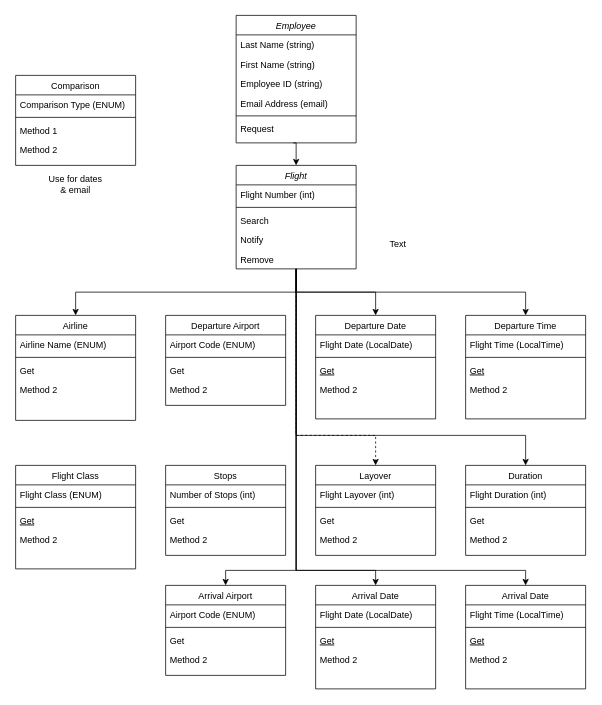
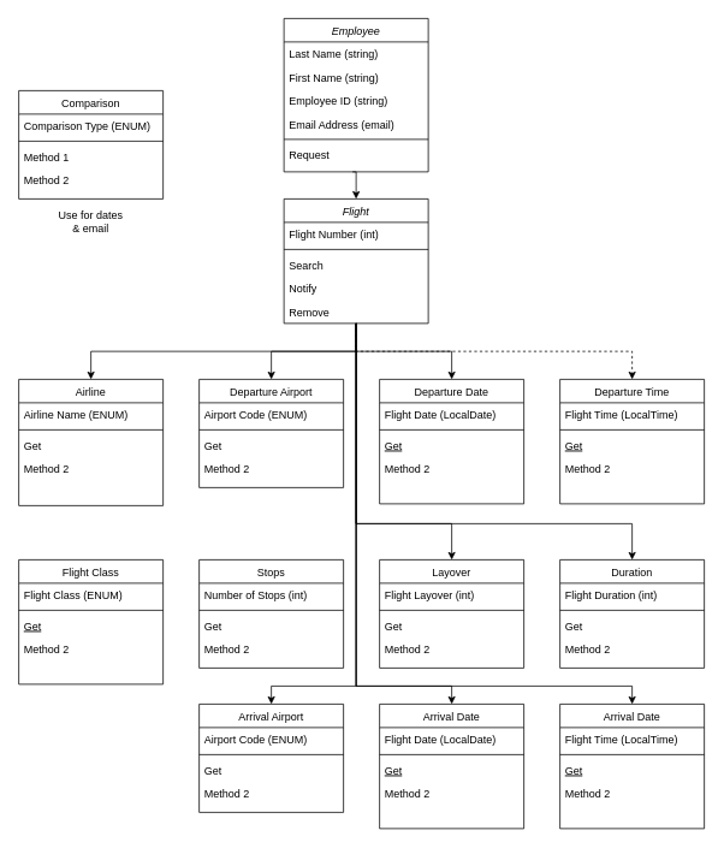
  <mxCell id="0" />
  <mxCell id="1" parent="0" />
  <mxCell id="2" style="edgeStyle=orthogonalEdgeStyle;rounded=0;orthogonalLoop=1;jettySize=auto;html=1;exitX=0.5;exitY=1;exitDx=0;exitDy=0;entryX=0.5;entryY=0;entryDx=0;entryDy=0;" parent="1" source="11" target="27" edge="1"><mxGeometry relative="1" as="geometry" /></mxCell>
+ <mxCell id="3" style="edgeStyle=orthogonalEdgeStyle;rounded=0;orthogonalLoop=1;jettySize=auto;html=1;exitX=0.5;exitY=1;exitDx=0;exitDy=0;entryX=0.5;entryY=0;entryDx=0;entryDy=0;" parent="1" source="11" target="22" edge="1"><mxGeometry relative="1" as="geometry" /></mxCell>
  <mxCell id="4" style="edgeStyle=orthogonalEdgeStyle;rounded=0;orthogonalLoop=1;jettySize=auto;html=1;entryX=0.5;entryY=0;entryDx=0;entryDy=0;exitX=0.5;exitY=1;exitDx=0;exitDy=0;" parent="1" source="11" target="17" edge="1"><mxGeometry relative="1" as="geometry"><mxPoint x="570" y="370" as="sourcePoint" /></mxGeometry></mxCell>
- <mxCell id="5" style="edgeStyle=orthogonalEdgeStyle;rounded=0;orthogonalLoop=1;jettySize=auto;html=1;exitX=0.5;exitY=1;exitDx=0;exitDy=0;entryX=0.5;entryY=0;entryDx=0;entryDy=0;" parent="1" source="11" target="39" edge="1"><mxGeometry relative="1" as="geometry" /></mxCell>
- <mxCell id="6" style="edgeStyle=orthogonalEdgeStyle;rounded=0;orthogonalLoop=1;jettySize=auto;html=1;exitX=0.5;exitY=1;exitDx=0;exitDy=0;dashed=1;" parent="1" source="11" target="54" edge="1"><mxGeometry relative="1" as="geometry"><Array as="points"><mxPoint x="394" y="580" /><mxPoint x="500" y="580" /></Array></mxGeometry></mxCell>
+ <mxCell id="5" style="edgeStyle=orthogonalEdgeStyle;rounded=0;orthogonalLoop=1;jettySize=auto;html=1;exitX=0.5;exitY=1;exitDx=0;exitDy=0;entryX=0.5;entryY=0;entryDx=0;entryDy=0;dashed=1;" parent="1" source="11" target="39" edge="1"><mxGeometry relative="1" as="geometry" /></mxCell>
+ <mxCell id="6" style="edgeStyle=orthogonalEdgeStyle;rounded=0;orthogonalLoop=1;jettySize=auto;html=1;exitX=0.5;exitY=1;exitDx=0;exitDy=0;" parent="1" source="11" target="54" edge="1"><mxGeometry relative="1" as="geometry"><Array as="points"><mxPoint x="394" y="580" /><mxPoint x="500" y="580" /></Array></mxGeometry></mxCell>
  <mxCell id="7" style="edgeStyle=orthogonalEdgeStyle;rounded=0;orthogonalLoop=1;jettySize=auto;html=1;exitX=0.5;exitY=1;exitDx=0;exitDy=0;" parent="1" source="11" target="49" edge="1"><mxGeometry relative="1" as="geometry"><Array as="points"><mxPoint x="394" y="580" /><mxPoint x="700" y="580" /></Array></mxGeometry></mxCell>
  <mxCell id="8" style="edgeStyle=orthogonalEdgeStyle;rounded=0;orthogonalLoop=1;jettySize=auto;html=1;exitX=0.5;exitY=1;exitDx=0;exitDy=0;entryX=0.5;entryY=0;entryDx=0;entryDy=0;" parent="1" source="11" target="69" edge="1"><mxGeometry relative="1" as="geometry"><Array as="points"><mxPoint x="394" y="760" /><mxPoint x="300" y="760" /></Array></mxGeometry></mxCell>
  <mxCell id="9" style="edgeStyle=orthogonalEdgeStyle;rounded=0;orthogonalLoop=1;jettySize=auto;html=1;exitX=0.5;exitY=1;exitDx=0;exitDy=0;entryX=0.5;entryY=0;entryDx=0;entryDy=0;" parent="1" source="11" target="74" edge="1"><mxGeometry relative="1" as="geometry"><Array as="points"><mxPoint x="394" y="760" /><mxPoint x="500" y="760" /></Array></mxGeometry></mxCell>
  <mxCell id="10" style="edgeStyle=orthogonalEdgeStyle;rounded=0;orthogonalLoop=1;jettySize=auto;html=1;exitX=0.5;exitY=1;exitDx=0;exitDy=0;" parent="1" source="11" target="79" edge="1"><mxGeometry relative="1" as="geometry"><Array as="points"><mxPoint x="394" y="760" /><mxPoint x="700" y="760" /></Array></mxGeometry></mxCell>
  <mxCell id="11" value="Flight" style="swimlane;fontStyle=2;align=center;verticalAlign=top;childLayout=stackLayout;horizontal=1;startSize=26;horizontalStack=0;resizeParent=1;resizeLast=0;collapsible=1;marginBottom=0;rounded=0;shadow=0;strokeWidth=1;" parent="1" vertex="1"><mxGeometry x="314" y="220" width="160" height="138" as="geometry"><mxRectangle x="230" y="140" width="160" height="26" as="alternateBounds" /></mxGeometry></mxCell>
  <mxCell id="12" value="Flight Number (int)" style="text;align=left;verticalAlign=top;spacingLeft=4;spacingRight=4;overflow=hidden;rotatable=0;points=[[0,0.5],[1,0.5]];portConstraint=eastwest;" parent="11" vertex="1"><mxGeometry y="26" width="160" height="26" as="geometry" /></mxCell>
  <mxCell id="13" value="" style="line;html=1;strokeWidth=1;align=left;verticalAlign=middle;spacingTop=-1;spacingLeft=3;spacingRight=3;rotatable=0;labelPosition=right;points=[];portConstraint=eastwest;" parent="11" vertex="1"><mxGeometry y="52" width="160" height="8" as="geometry" /></mxCell>
  <mxCell id="14" value="Search" style="text;align=left;verticalAlign=top;spacingLeft=4;spacingRight=4;overflow=hidden;rotatable=0;points=[[0,0.5],[1,0.5]];portConstraint=eastwest;" parent="11" vertex="1"><mxGeometry y="60" width="160" height="26" as="geometry" /></mxCell>
  <mxCell id="15" value="Notify" style="text;align=left;verticalAlign=top;spacingLeft=4;spacingRight=4;overflow=hidden;rotatable=0;points=[[0,0.5],[1,0.5]];portConstraint=eastwest;" vertex="1" parent="11"><mxGeometry y="86" width="160" height="26" as="geometry" /></mxCell>
  <mxCell id="16" value="Remove" style="text;align=left;verticalAlign=top;spacingLeft=4;spacingRight=4;overflow=hidden;rotatable=0;points=[[0,0.5],[1,0.5]];portConstraint=eastwest;" vertex="1" parent="11"><mxGeometry y="112" width="160" height="26" as="geometry" /></mxCell>
  <mxCell id="17" value="Departure Date" style="swimlane;fontStyle=0;align=center;verticalAlign=top;childLayout=stackLayout;horizontal=1;startSize=26;horizontalStack=0;resizeParent=1;resizeLast=0;collapsible=1;marginBottom=0;rounded=0;shadow=0;strokeWidth=1;" parent="1" vertex="1"><mxGeometry x="420" y="420" width="160" height="138" as="geometry"><mxRectangle x="130" y="380" width="160" height="26" as="alternateBounds" /></mxGeometry></mxCell>
  <mxCell id="18" value="Flight Date (LocalDate)" style="text;align=left;verticalAlign=top;spacingLeft=4;spacingRight=4;overflow=hidden;rotatable=0;points=[[0,0.5],[1,0.5]];portConstraint=eastwest;" parent="17" vertex="1"><mxGeometry y="26" width="160" height="26" as="geometry" /></mxCell>
  <mxCell id="19" value="" style="line;html=1;strokeWidth=1;align=left;verticalAlign=middle;spacingTop=-1;spacingLeft=3;spacingRight=3;rotatable=0;labelPosition=right;points=[];portConstraint=eastwest;" parent="17" vertex="1"><mxGeometry y="52" width="160" height="8" as="geometry" /></mxCell>
  <mxCell id="20" value="Get" style="text;align=left;verticalAlign=top;spacingLeft=4;spacingRight=4;overflow=hidden;rotatable=0;points=[[0,0.5],[1,0.5]];portConstraint=eastwest;fontStyle=4" parent="17" vertex="1"><mxGeometry y="60" width="160" height="26" as="geometry" /></mxCell>
  <mxCell id="21" value="Method 2" style="text;align=left;verticalAlign=top;spacingLeft=4;spacingRight=4;overflow=hidden;rotatable=0;points=[[0,0.5],[1,0.5]];portConstraint=eastwest;" parent="17" vertex="1"><mxGeometry y="86" width="160" height="26" as="geometry" /></mxCell>
  <mxCell id="22" value="Departure Airport" style="swimlane;fontStyle=0;align=center;verticalAlign=top;childLayout=stackLayout;horizontal=1;startSize=26;horizontalStack=0;resizeParent=1;resizeLast=0;collapsible=1;marginBottom=0;rounded=0;shadow=0;strokeWidth=1;" parent="1" vertex="1"><mxGeometry x="220" y="420" width="160" height="120" as="geometry"><mxRectangle x="340" y="380" width="170" height="26" as="alternateBounds" /></mxGeometry></mxCell>
  <mxCell id="23" value="Airport Code (ENUM)" style="text;align=left;verticalAlign=top;spacingLeft=4;spacingRight=4;overflow=hidden;rotatable=0;points=[[0,0.5],[1,0.5]];portConstraint=eastwest;" parent="22" vertex="1"><mxGeometry y="26" width="160" height="26" as="geometry" /></mxCell>
  <mxCell id="24" value="" style="line;html=1;strokeWidth=1;align=left;verticalAlign=middle;spacingTop=-1;spacingLeft=3;spacingRight=3;rotatable=0;labelPosition=right;points=[];portConstraint=eastwest;" parent="22" vertex="1"><mxGeometry y="52" width="160" height="8" as="geometry" /></mxCell>
  <mxCell id="25" value="Get" style="text;align=left;verticalAlign=top;spacingLeft=4;spacingRight=4;overflow=hidden;rotatable=0;points=[[0,0.5],[1,0.5]];portConstraint=eastwest;" parent="22" vertex="1"><mxGeometry y="60" width="160" height="26" as="geometry" /></mxCell>
  <mxCell id="26" value="Method 2" style="text;align=left;verticalAlign=top;spacingLeft=4;spacingRight=4;overflow=hidden;rotatable=0;points=[[0,0.5],[1,0.5]];portConstraint=eastwest;" parent="22" vertex="1"><mxGeometry y="86" width="160" height="26" as="geometry" /></mxCell>
  <mxCell id="27" value="Airline" style="swimlane;fontStyle=0;align=center;verticalAlign=top;childLayout=stackLayout;horizontal=1;startSize=26;horizontalStack=0;resizeParent=1;resizeLast=0;collapsible=1;marginBottom=0;rounded=0;shadow=0;strokeWidth=1;" parent="1" vertex="1"><mxGeometry x="20" y="420" width="160" height="140" as="geometry"><mxRectangle x="550" y="140" width="160" height="26" as="alternateBounds" /></mxGeometry></mxCell>
  <mxCell id="28" value="Airline Name (ENUM)" style="text;align=left;verticalAlign=top;spacingLeft=4;spacingRight=4;overflow=hidden;rotatable=0;points=[[0,0.5],[1,0.5]];portConstraint=eastwest;" parent="27" vertex="1"><mxGeometry y="26" width="160" height="26" as="geometry" /></mxCell>
  <mxCell id="29" value="" style="line;html=1;strokeWidth=1;align=left;verticalAlign=middle;spacingTop=-1;spacingLeft=3;spacingRight=3;rotatable=0;labelPosition=right;points=[];portConstraint=eastwest;" parent="27" vertex="1"><mxGeometry y="52" width="160" height="8" as="geometry" /></mxCell>
  <mxCell id="30" value="Get" style="text;align=left;verticalAlign=top;spacingLeft=4;spacingRight=4;overflow=hidden;rotatable=0;points=[[0,0.5],[1,0.5]];portConstraint=eastwest;" parent="27" vertex="1"><mxGeometry y="60" width="160" height="26" as="geometry" /></mxCell>
  <mxCell id="31" value="Method 2" style="text;align=left;verticalAlign=top;spacingLeft=4;spacingRight=4;overflow=hidden;rotatable=0;points=[[0,0.5],[1,0.5]];portConstraint=eastwest;" parent="27" vertex="1"><mxGeometry y="86" width="160" height="26" as="geometry" /></mxCell>
  <mxCell id="32" value="Employee" style="swimlane;fontStyle=2;align=center;verticalAlign=top;childLayout=stackLayout;horizontal=1;startSize=26;horizontalStack=0;resizeParent=1;resizeLast=0;collapsible=1;marginBottom=0;rounded=0;shadow=0;strokeWidth=1;" parent="1" vertex="1"><mxGeometry x="314" y="20" width="160" height="170" as="geometry"><mxRectangle x="230" y="140" width="160" height="26" as="alternateBounds" /></mxGeometry></mxCell>
  <mxCell id="33" value="Last Name (string)" style="text;align=left;verticalAlign=top;spacingLeft=4;spacingRight=4;overflow=hidden;rotatable=0;points=[[0,0.5],[1,0.5]];portConstraint=eastwest;" parent="32" vertex="1"><mxGeometry y="26" width="160" height="26" as="geometry" /></mxCell>
  <mxCell id="34" value="First Name (string)" style="text;align=left;verticalAlign=top;spacingLeft=4;spacingRight=4;overflow=hidden;rotatable=0;points=[[0,0.5],[1,0.5]];portConstraint=eastwest;" parent="32" vertex="1"><mxGeometry y="52" width="160" height="26" as="geometry" /></mxCell>
  <mxCell id="35" value="Employee ID (string)" style="text;align=left;verticalAlign=top;spacingLeft=4;spacingRight=4;overflow=hidden;rotatable=0;points=[[0,0.5],[1,0.5]];portConstraint=eastwest;rounded=0;shadow=0;html=0;" parent="32" vertex="1"><mxGeometry y="78" width="160" height="26" as="geometry" /></mxCell>
  <mxCell id="36" value="Email Address (email)" style="text;align=left;verticalAlign=top;spacingLeft=4;spacingRight=4;overflow=hidden;rotatable=0;points=[[0,0.5],[1,0.5]];portConstraint=eastwest;rounded=0;shadow=0;html=0;" parent="32" vertex="1"><mxGeometry y="104" width="160" height="26" as="geometry" /></mxCell>
  <mxCell id="37" value="" style="line;html=1;strokeWidth=1;align=left;verticalAlign=middle;spacingTop=-1;spacingLeft=3;spacingRight=3;rotatable=0;labelPosition=right;points=[];portConstraint=eastwest;" parent="32" vertex="1"><mxGeometry y="130" width="160" height="8" as="geometry" /></mxCell>
  <mxCell id="38" value="Request" style="text;align=left;verticalAlign=top;spacingLeft=4;spacingRight=4;overflow=hidden;rotatable=0;points=[[0,0.5],[1,0.5]];portConstraint=eastwest;" parent="32" vertex="1"><mxGeometry y="138" width="160" height="32" as="geometry" /></mxCell>
  <mxCell id="39" value="Departure Time" style="swimlane;fontStyle=0;align=center;verticalAlign=top;childLayout=stackLayout;horizontal=1;startSize=26;horizontalStack=0;resizeParent=1;resizeLast=0;collapsible=1;marginBottom=0;rounded=0;shadow=0;strokeWidth=1;" parent="1" vertex="1"><mxGeometry x="620" y="420" width="160" height="138" as="geometry"><mxRectangle x="130" y="380" width="160" height="26" as="alternateBounds" /></mxGeometry></mxCell>
  <mxCell id="40" value="Flight Time (LocalTime)" style="text;align=left;verticalAlign=top;spacingLeft=4;spacingRight=4;overflow=hidden;rotatable=0;points=[[0,0.5],[1,0.5]];portConstraint=eastwest;" parent="39" vertex="1"><mxGeometry y="26" width="160" height="26" as="geometry" /></mxCell>
  <mxCell id="41" value="" style="line;html=1;strokeWidth=1;align=left;verticalAlign=middle;spacingTop=-1;spacingLeft=3;spacingRight=3;rotatable=0;labelPosition=right;points=[];portConstraint=eastwest;" parent="39" vertex="1"><mxGeometry y="52" width="160" height="8" as="geometry" /></mxCell>
  <mxCell id="42" value="Get" style="text;align=left;verticalAlign=top;spacingLeft=4;spacingRight=4;overflow=hidden;rotatable=0;points=[[0,0.5],[1,0.5]];portConstraint=eastwest;fontStyle=4" parent="39" vertex="1"><mxGeometry y="60" width="160" height="26" as="geometry" /></mxCell>
  <mxCell id="43" value="Method 2" style="text;align=left;verticalAlign=top;spacingLeft=4;spacingRight=4;overflow=hidden;rotatable=0;points=[[0,0.5],[1,0.5]];portConstraint=eastwest;" parent="39" vertex="1"><mxGeometry y="86" width="160" height="26" as="geometry" /></mxCell>
  <mxCell id="44" value="Flight Class" style="swimlane;fontStyle=0;align=center;verticalAlign=top;childLayout=stackLayout;horizontal=1;startSize=26;horizontalStack=0;resizeParent=1;resizeLast=0;collapsible=1;marginBottom=0;rounded=0;shadow=0;strokeWidth=1;" parent="1" vertex="1"><mxGeometry x="20" y="620" width="160" height="138" as="geometry"><mxRectangle x="130" y="380" width="160" height="26" as="alternateBounds" /></mxGeometry></mxCell>
  <mxCell id="45" value="Flight Class (ENUM)" style="text;align=left;verticalAlign=top;spacingLeft=4;spacingRight=4;overflow=hidden;rotatable=0;points=[[0,0.5],[1,0.5]];portConstraint=eastwest;" parent="44" vertex="1"><mxGeometry y="26" width="160" height="26" as="geometry" /></mxCell>
  <mxCell id="46" value="" style="line;html=1;strokeWidth=1;align=left;verticalAlign=middle;spacingTop=-1;spacingLeft=3;spacingRight=3;rotatable=0;labelPosition=right;points=[];portConstraint=eastwest;" parent="44" vertex="1"><mxGeometry y="52" width="160" height="8" as="geometry" /></mxCell>
  <mxCell id="47" value="Get" style="text;align=left;verticalAlign=top;spacingLeft=4;spacingRight=4;overflow=hidden;rotatable=0;points=[[0,0.5],[1,0.5]];portConstraint=eastwest;fontStyle=4" parent="44" vertex="1"><mxGeometry y="60" width="160" height="26" as="geometry" /></mxCell>
  <mxCell id="48" value="Method 2" style="text;align=left;verticalAlign=top;spacingLeft=4;spacingRight=4;overflow=hidden;rotatable=0;points=[[0,0.5],[1,0.5]];portConstraint=eastwest;" parent="44" vertex="1"><mxGeometry y="86" width="160" height="26" as="geometry" /></mxCell>
  <mxCell id="49" value="Duration" style="swimlane;fontStyle=0;align=center;verticalAlign=top;childLayout=stackLayout;horizontal=1;startSize=26;horizontalStack=0;resizeParent=1;resizeLast=0;collapsible=1;marginBottom=0;rounded=0;shadow=0;strokeWidth=1;" parent="1" vertex="1"><mxGeometry x="620" y="620" width="160" height="120" as="geometry"><mxRectangle x="340" y="380" width="170" height="26" as="alternateBounds" /></mxGeometry></mxCell>
  <mxCell id="50" value="Flight Duration (int)" style="text;align=left;verticalAlign=top;spacingLeft=4;spacingRight=4;overflow=hidden;rotatable=0;points=[[0,0.5],[1,0.5]];portConstraint=eastwest;" parent="49" vertex="1"><mxGeometry y="26" width="160" height="26" as="geometry" /></mxCell>
  <mxCell id="51" value="" style="line;html=1;strokeWidth=1;align=left;verticalAlign=middle;spacingTop=-1;spacingLeft=3;spacingRight=3;rotatable=0;labelPosition=right;points=[];portConstraint=eastwest;" parent="49" vertex="1"><mxGeometry y="52" width="160" height="8" as="geometry" /></mxCell>
  <mxCell id="52" value="Get" style="text;align=left;verticalAlign=top;spacingLeft=4;spacingRight=4;overflow=hidden;rotatable=0;points=[[0,0.5],[1,0.5]];portConstraint=eastwest;" parent="49" vertex="1"><mxGeometry y="60" width="160" height="26" as="geometry" /></mxCell>
  <mxCell id="53" value="Method 2" style="text;align=left;verticalAlign=top;spacingLeft=4;spacingRight=4;overflow=hidden;rotatable=0;points=[[0,0.5],[1,0.5]];portConstraint=eastwest;" parent="49" vertex="1"><mxGeometry y="86" width="160" height="26" as="geometry" /></mxCell>
  <mxCell id="54" value="Layover" style="swimlane;fontStyle=0;align=center;verticalAlign=top;childLayout=stackLayout;horizontal=1;startSize=26;horizontalStack=0;resizeParent=1;resizeLast=0;collapsible=1;marginBottom=0;rounded=0;shadow=0;strokeWidth=1;" parent="1" vertex="1"><mxGeometry x="420" y="620" width="160" height="120" as="geometry"><mxRectangle x="340" y="380" width="170" height="26" as="alternateBounds" /></mxGeometry></mxCell>
  <mxCell id="55" value="Flight Layover (int)" style="text;align=left;verticalAlign=top;spacingLeft=4;spacingRight=4;overflow=hidden;rotatable=0;points=[[0,0.5],[1,0.5]];portConstraint=eastwest;" parent="54" vertex="1"><mxGeometry y="26" width="160" height="26" as="geometry" /></mxCell>
  <mxCell id="56" value="" style="line;html=1;strokeWidth=1;align=left;verticalAlign=middle;spacingTop=-1;spacingLeft=3;spacingRight=3;rotatable=0;labelPosition=right;points=[];portConstraint=eastwest;" parent="54" vertex="1"><mxGeometry y="52" width="160" height="8" as="geometry" /></mxCell>
  <mxCell id="57" value="Get" style="text;align=left;verticalAlign=top;spacingLeft=4;spacingRight=4;overflow=hidden;rotatable=0;points=[[0,0.5],[1,0.5]];portConstraint=eastwest;" parent="54" vertex="1"><mxGeometry y="60" width="160" height="26" as="geometry" /></mxCell>
  <mxCell id="58" value="Method 2" style="text;align=left;verticalAlign=top;spacingLeft=4;spacingRight=4;overflow=hidden;rotatable=0;points=[[0,0.5],[1,0.5]];portConstraint=eastwest;" parent="54" vertex="1"><mxGeometry y="86" width="160" height="26" as="geometry" /></mxCell>
  <mxCell id="59" value="Stops" style="swimlane;fontStyle=0;align=center;verticalAlign=top;childLayout=stackLayout;horizontal=1;startSize=26;horizontalStack=0;resizeParent=1;resizeLast=0;collapsible=1;marginBottom=0;rounded=0;shadow=0;strokeWidth=1;" parent="1" vertex="1"><mxGeometry x="220" y="620" width="160" height="120" as="geometry"><mxRectangle x="340" y="380" width="170" height="26" as="alternateBounds" /></mxGeometry></mxCell>
  <mxCell id="60" value="Number of Stops (int)" style="text;align=left;verticalAlign=top;spacingLeft=4;spacingRight=4;overflow=hidden;rotatable=0;points=[[0,0.5],[1,0.5]];portConstraint=eastwest;" parent="59" vertex="1"><mxGeometry y="26" width="160" height="26" as="geometry" /></mxCell>
  <mxCell id="61" value="" style="line;html=1;strokeWidth=1;align=left;verticalAlign=middle;spacingTop=-1;spacingLeft=3;spacingRight=3;rotatable=0;labelPosition=right;points=[];portConstraint=eastwest;" parent="59" vertex="1"><mxGeometry y="52" width="160" height="8" as="geometry" /></mxCell>
  <mxCell id="62" value="Get" style="text;align=left;verticalAlign=top;spacingLeft=4;spacingRight=4;overflow=hidden;rotatable=0;points=[[0,0.5],[1,0.5]];portConstraint=eastwest;" parent="59" vertex="1"><mxGeometry y="60" width="160" height="26" as="geometry" /></mxCell>
  <mxCell id="63" value="Method 2" style="text;align=left;verticalAlign=top;spacingLeft=4;spacingRight=4;overflow=hidden;rotatable=0;points=[[0,0.5],[1,0.5]];portConstraint=eastwest;" parent="59" vertex="1"><mxGeometry y="86" width="160" height="26" as="geometry" /></mxCell>
  <mxCell id="64" value="Comparison" style="swimlane;fontStyle=0;align=center;verticalAlign=top;childLayout=stackLayout;horizontal=1;startSize=26;horizontalStack=0;resizeParent=1;resizeLast=0;collapsible=1;marginBottom=0;rounded=0;shadow=0;strokeWidth=1;" parent="1" vertex="1"><mxGeometry x="20" y="100" width="160" height="120" as="geometry"><mxRectangle x="340" y="380" width="170" height="26" as="alternateBounds" /></mxGeometry></mxCell>
  <mxCell id="65" value="Comparison Type (ENUM)" style="text;align=left;verticalAlign=top;spacingLeft=4;spacingRight=4;overflow=hidden;rotatable=0;points=[[0,0.5],[1,0.5]];portConstraint=eastwest;" parent="64" vertex="1"><mxGeometry y="26" width="160" height="26" as="geometry" /></mxCell>
  <mxCell id="66" value="" style="line;html=1;strokeWidth=1;align=left;verticalAlign=middle;spacingTop=-1;spacingLeft=3;spacingRight=3;rotatable=0;labelPosition=right;points=[];portConstraint=eastwest;" parent="64" vertex="1"><mxGeometry y="52" width="160" height="8" as="geometry" /></mxCell>
  <mxCell id="67" value="Method 1" style="text;align=left;verticalAlign=top;spacingLeft=4;spacingRight=4;overflow=hidden;rotatable=0;points=[[0,0.5],[1,0.5]];portConstraint=eastwest;" parent="64" vertex="1"><mxGeometry y="60" width="160" height="26" as="geometry" /></mxCell>
  <mxCell id="68" value="Method 2" style="text;align=left;verticalAlign=top;spacingLeft=4;spacingRight=4;overflow=hidden;rotatable=0;points=[[0,0.5],[1,0.5]];portConstraint=eastwest;" parent="64" vertex="1"><mxGeometry y="86" width="160" height="26" as="geometry" /></mxCell>
  <mxCell id="69" value="Arrival Airport" style="swimlane;fontStyle=0;align=center;verticalAlign=top;childLayout=stackLayout;horizontal=1;startSize=26;horizontalStack=0;resizeParent=1;resizeLast=0;collapsible=1;marginBottom=0;rounded=0;shadow=0;strokeWidth=1;" parent="1" vertex="1"><mxGeometry x="220" y="780" width="160" height="120" as="geometry"><mxRectangle x="340" y="380" width="170" height="26" as="alternateBounds" /></mxGeometry></mxCell>
  <mxCell id="70" value="Airport Code (ENUM)" style="text;align=left;verticalAlign=top;spacingLeft=4;spacingRight=4;overflow=hidden;rotatable=0;points=[[0,0.5],[1,0.5]];portConstraint=eastwest;" parent="69" vertex="1"><mxGeometry y="26" width="160" height="26" as="geometry" /></mxCell>
  <mxCell id="71" value="" style="line;html=1;strokeWidth=1;align=left;verticalAlign=middle;spacingTop=-1;spacingLeft=3;spacingRight=3;rotatable=0;labelPosition=right;points=[];portConstraint=eastwest;" parent="69" vertex="1"><mxGeometry y="52" width="160" height="8" as="geometry" /></mxCell>
  <mxCell id="72" value="Get" style="text;align=left;verticalAlign=top;spacingLeft=4;spacingRight=4;overflow=hidden;rotatable=0;points=[[0,0.5],[1,0.5]];portConstraint=eastwest;" parent="69" vertex="1"><mxGeometry y="60" width="160" height="26" as="geometry" /></mxCell>
  <mxCell id="73" value="Method 2" style="text;align=left;verticalAlign=top;spacingLeft=4;spacingRight=4;overflow=hidden;rotatable=0;points=[[0,0.5],[1,0.5]];portConstraint=eastwest;" parent="69" vertex="1"><mxGeometry y="86" width="160" height="26" as="geometry" /></mxCell>
  <mxCell id="74" value="Arrival Date" style="swimlane;fontStyle=0;align=center;verticalAlign=top;childLayout=stackLayout;horizontal=1;startSize=26;horizontalStack=0;resizeParent=1;resizeLast=0;collapsible=1;marginBottom=0;rounded=0;shadow=0;strokeWidth=1;" parent="1" vertex="1"><mxGeometry x="420" y="780" width="160" height="138" as="geometry"><mxRectangle x="130" y="380" width="160" height="26" as="alternateBounds" /></mxGeometry></mxCell>
  <mxCell id="75" value="Flight Date (LocalDate)" style="text;align=left;verticalAlign=top;spacingLeft=4;spacingRight=4;overflow=hidden;rotatable=0;points=[[0,0.5],[1,0.5]];portConstraint=eastwest;" parent="74" vertex="1"><mxGeometry y="26" width="160" height="26" as="geometry" /></mxCell>
  <mxCell id="76" value="" style="line;html=1;strokeWidth=1;align=left;verticalAlign=middle;spacingTop=-1;spacingLeft=3;spacingRight=3;rotatable=0;labelPosition=right;points=[];portConstraint=eastwest;" parent="74" vertex="1"><mxGeometry y="52" width="160" height="8" as="geometry" /></mxCell>
  <mxCell id="77" value="Get" style="text;align=left;verticalAlign=top;spacingLeft=4;spacingRight=4;overflow=hidden;rotatable=0;points=[[0,0.5],[1,0.5]];portConstraint=eastwest;fontStyle=4" parent="74" vertex="1"><mxGeometry y="60" width="160" height="26" as="geometry" /></mxCell>
  <mxCell id="78" value="Method 2" style="text;align=left;verticalAlign=top;spacingLeft=4;spacingRight=4;overflow=hidden;rotatable=0;points=[[0,0.5],[1,0.5]];portConstraint=eastwest;" parent="74" vertex="1"><mxGeometry y="86" width="160" height="26" as="geometry" /></mxCell>
  <mxCell id="79" value="Arrival Date" style="swimlane;fontStyle=0;align=center;verticalAlign=top;childLayout=stackLayout;horizontal=1;startSize=26;horizontalStack=0;resizeParent=1;resizeLast=0;collapsible=1;marginBottom=0;rounded=0;shadow=0;strokeWidth=1;" parent="1" vertex="1"><mxGeometry x="620" y="780" width="160" height="138" as="geometry"><mxRectangle x="130" y="380" width="160" height="26" as="alternateBounds" /></mxGeometry></mxCell>
  <mxCell id="80" value="Flight Time (LocalTime)" style="text;align=left;verticalAlign=top;spacingLeft=4;spacingRight=4;overflow=hidden;rotatable=0;points=[[0,0.5],[1,0.5]];portConstraint=eastwest;" parent="79" vertex="1"><mxGeometry y="26" width="160" height="26" as="geometry" /></mxCell>
  <mxCell id="81" value="" style="line;html=1;strokeWidth=1;align=left;verticalAlign=middle;spacingTop=-1;spacingLeft=3;spacingRight=3;rotatable=0;labelPosition=right;points=[];portConstraint=eastwest;" parent="79" vertex="1"><mxGeometry y="52" width="160" height="8" as="geometry" /></mxCell>
  <mxCell id="82" value="Get" style="text;align=left;verticalAlign=top;spacingLeft=4;spacingRight=4;overflow=hidden;rotatable=0;points=[[0,0.5],[1,0.5]];portConstraint=eastwest;fontStyle=4" parent="79" vertex="1"><mxGeometry y="60" width="160" height="26" as="geometry" /></mxCell>
  <mxCell id="83" value="Method 2" style="text;align=left;verticalAlign=top;spacingLeft=4;spacingRight=4;overflow=hidden;rotatable=0;points=[[0,0.5],[1,0.5]];portConstraint=eastwest;" parent="79" vertex="1"><mxGeometry y="86" width="160" height="26" as="geometry" /></mxCell>
  <mxCell id="84" style="edgeStyle=orthogonalEdgeStyle;rounded=0;orthogonalLoop=1;jettySize=auto;html=1;entryX=0.5;entryY=0;entryDx=0;entryDy=0;" parent="1" target="11" edge="1"><mxGeometry relative="1" as="geometry"><mxPoint x="390" y="190" as="sourcePoint" /></mxGeometry></mxCell>
- <mxCell id="85" value="Text" style="text;html=1;align=center;verticalAlign=middle;whiteSpace=wrap;rounded=0;" parent="1" vertex="1"><mxGeometry x="500" y="310" width="60" height="30" as="geometry" /></mxCell>
  <mxCell id="86" value="Use for dates &amp;amp; email" style="text;html=1;align=center;verticalAlign=middle;whiteSpace=wrap;rounded=0;" parent="1" vertex="1"><mxGeometry x="60" y="230" width="80" height="30" as="geometry" /></mxCell>
